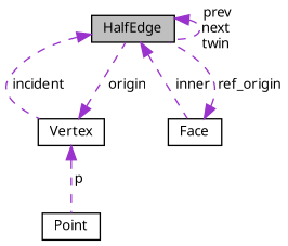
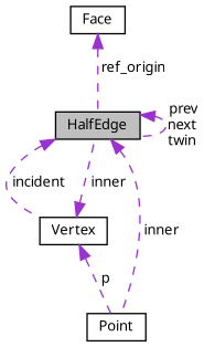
  digraph {
    fontname="Noto Sans"
    node [color=black fillcolor=white fontname="Noto Sans" fontsize=10 shape=record style=filled]
    edge [color=darkorchid3 dir=back fontname="Noto Sans" fontsize=10 labelfontname=Helvetica labelfontsize=10 style=dashed]
    n1 [fillcolor=grey75 fontcolor=black height=0.2 label=HalfEdge width=0.4]
    n2 [height=0.2 label=Vertex width=0.4]
    n3 [height=0.2 label=Face width=0.4]
    n4 [height=0.2 label=Point width=0.4]
    n1 -> n1 [label=" prev\nnext\ntwin"]
    n1 -> n2 [label=" incident"]
-   n1 -> n3 [label=" inner"]
-   n2 -> n1 [label=" origin"]
+   n1 -> n4 [label=" inner"]
+   n2 -> n1 [label=" inner"]
    n2 -> n4 [label=" p"]
    n3 -> n1 [label=" ref_origin"]
  }
